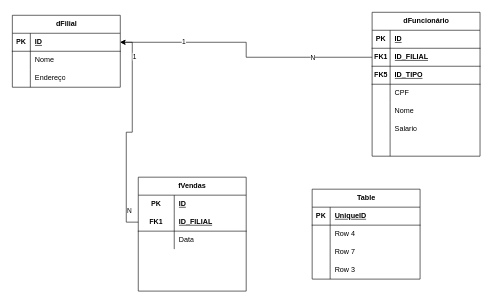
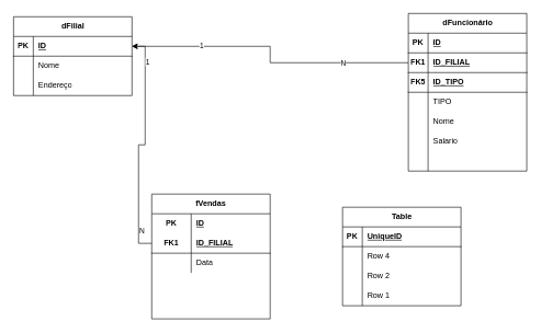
  <mxCell id="0" />
  <mxCell id="1" parent="0" />
  <mxCell id="2" value="dFilial" style="shape=table;startSize=30;container=1;collapsible=1;childLayout=tableLayout;fixedRows=1;rowLines=0;fontStyle=1;align=center;resizeLast=1;html=1;" vertex="1" parent="1"><mxGeometry x="20" y="25" width="180" height="120" as="geometry" /></mxCell>
  <mxCell id="3" value="" style="shape=tableRow;horizontal=0;startSize=0;swimlaneHead=0;swimlaneBody=0;fillColor=none;collapsible=0;dropTarget=0;points=[[0,0.5],[1,0.5]];portConstraint=eastwest;top=0;left=0;right=0;bottom=1;" vertex="1" parent="2"><mxGeometry y="30" width="180" height="30" as="geometry" /></mxCell>
  <mxCell id="4" value="PK" style="shape=partialRectangle;connectable=0;fillColor=none;top=0;left=0;bottom=0;right=0;fontStyle=1;overflow=hidden;whiteSpace=wrap;html=1;" vertex="1" parent="3"><mxGeometry width="30" height="30" as="geometry"><mxRectangle width="30" height="30" as="alternateBounds" /></mxGeometry></mxCell>
  <mxCell id="5" value="ID" style="shape=partialRectangle;connectable=0;fillColor=none;top=0;left=0;bottom=0;right=0;align=left;spacingLeft=6;fontStyle=5;overflow=hidden;whiteSpace=wrap;html=1;" vertex="1" parent="3"><mxGeometry x="30" width="150" height="30" as="geometry"><mxRectangle width="150" height="30" as="alternateBounds" /></mxGeometry></mxCell>
  <mxCell id="6" value="" style="shape=tableRow;horizontal=0;startSize=0;swimlaneHead=0;swimlaneBody=0;fillColor=none;collapsible=0;dropTarget=0;points=[[0,0.5],[1,0.5]];portConstraint=eastwest;top=0;left=0;right=0;bottom=0;" vertex="1" parent="2"><mxGeometry y="60" width="180" height="30" as="geometry" /></mxCell>
  <mxCell id="7" value="" style="shape=partialRectangle;connectable=0;fillColor=none;top=0;left=0;bottom=0;right=0;editable=1;overflow=hidden;whiteSpace=wrap;html=1;" vertex="1" parent="6"><mxGeometry width="30" height="30" as="geometry"><mxRectangle width="30" height="30" as="alternateBounds" /></mxGeometry></mxCell>
  <mxCell id="8" value="Nome" style="shape=partialRectangle;connectable=0;fillColor=none;top=0;left=0;bottom=0;right=0;align=left;spacingLeft=6;overflow=hidden;whiteSpace=wrap;html=1;" vertex="1" parent="6"><mxGeometry x="30" width="150" height="30" as="geometry"><mxRectangle width="150" height="30" as="alternateBounds" /></mxGeometry></mxCell>
  <mxCell id="9" value="" style="shape=tableRow;horizontal=0;startSize=0;swimlaneHead=0;swimlaneBody=0;fillColor=none;collapsible=0;dropTarget=0;points=[[0,0.5],[1,0.5]];portConstraint=eastwest;top=0;left=0;right=0;bottom=0;" vertex="1" parent="2"><mxGeometry y="90" width="180" height="30" as="geometry" /></mxCell>
  <mxCell id="10" value="" style="shape=partialRectangle;connectable=0;fillColor=none;top=0;left=0;bottom=0;right=0;editable=1;overflow=hidden;whiteSpace=wrap;html=1;" vertex="1" parent="9"><mxGeometry width="30" height="30" as="geometry"><mxRectangle width="30" height="30" as="alternateBounds" /></mxGeometry></mxCell>
  <mxCell id="11" value="Endereço" style="shape=partialRectangle;connectable=0;fillColor=none;top=0;left=0;bottom=0;right=0;align=left;spacingLeft=6;overflow=hidden;whiteSpace=wrap;html=1;" vertex="1" parent="9"><mxGeometry x="30" width="150" height="30" as="geometry"><mxRectangle width="150" height="30" as="alternateBounds" /></mxGeometry></mxCell>
  <mxCell id="12" style="edgeStyle=orthogonalEdgeStyle;rounded=0;orthogonalLoop=1;jettySize=auto;html=1;exitX=0;exitY=0.5;exitDx=0;exitDy=0;" edge="1" parent="1" source="19" target="3"><mxGeometry relative="1" as="geometry" /></mxCell>
  <mxCell id="13" value="N" style="edgeLabel;html=1;align=center;verticalAlign=middle;resizable=0;points=[];" vertex="1" connectable="0" parent="12"><mxGeometry x="-0.771" y="-4" relative="1" as="geometry"><mxPoint as="offset" /></mxGeometry></mxCell>
  <mxCell id="14" value="1" style="edgeLabel;html=1;align=center;verticalAlign=middle;resizable=0;points=[];" vertex="1" connectable="0" parent="12"><mxGeometry x="0.757" y="-3" relative="1" as="geometry"><mxPoint as="offset" /></mxGeometry></mxCell>
  <mxCell id="15" value="fVendas" style="shape=table;startSize=30;container=1;collapsible=1;childLayout=tableLayout;fixedRows=1;rowLines=0;fontStyle=1;align=center;resizeLast=1;html=1;whiteSpace=wrap;" vertex="1" parent="1"><mxGeometry x="230" y="295" width="180" height="190" as="geometry"><mxRectangle x="321" y="165" width="80" height="30" as="alternateBounds" /></mxGeometry></mxCell>
  <mxCell id="16" value="" style="shape=tableRow;horizontal=0;startSize=0;swimlaneHead=0;swimlaneBody=0;fillColor=none;collapsible=0;dropTarget=0;points=[[0,0.5],[1,0.5]];portConstraint=eastwest;top=0;left=0;right=0;bottom=0;html=1;" vertex="1" parent="15"><mxGeometry y="30" width="180" height="30" as="geometry" /></mxCell>
  <mxCell id="17" value="PK" style="shape=partialRectangle;connectable=0;fillColor=none;top=0;left=0;bottom=0;right=0;fontStyle=1;overflow=hidden;html=1;whiteSpace=wrap;" vertex="1" parent="16"><mxGeometry width="60" height="30" as="geometry"><mxRectangle width="60" height="30" as="alternateBounds" /></mxGeometry></mxCell>
  <mxCell id="18" value="ID" style="shape=partialRectangle;connectable=0;fillColor=none;top=0;left=0;bottom=0;right=0;align=left;spacingLeft=6;fontStyle=5;overflow=hidden;html=1;whiteSpace=wrap;" vertex="1" parent="16"><mxGeometry x="60" width="120" height="30" as="geometry"><mxRectangle width="120" height="30" as="alternateBounds" /></mxGeometry></mxCell>
  <mxCell id="19" value="" style="shape=tableRow;horizontal=0;startSize=0;swimlaneHead=0;swimlaneBody=0;fillColor=none;collapsible=0;dropTarget=0;points=[[0,0.5],[1,0.5]];portConstraint=eastwest;top=0;left=0;right=0;bottom=1;html=1;" vertex="1" parent="15"><mxGeometry y="60" width="180" height="30" as="geometry" /></mxCell>
  <mxCell id="20" value="FK1" style="shape=partialRectangle;connectable=0;fillColor=none;top=0;left=0;bottom=0;right=0;fontStyle=1;overflow=hidden;html=1;whiteSpace=wrap;" vertex="1" parent="19"><mxGeometry width="60" height="30" as="geometry"><mxRectangle width="60" height="30" as="alternateBounds" /></mxGeometry></mxCell>
  <mxCell id="21" value="ID_FILIAL" style="shape=partialRectangle;connectable=0;fillColor=none;top=0;left=0;bottom=0;right=0;align=left;spacingLeft=6;fontStyle=5;overflow=hidden;html=1;whiteSpace=wrap;" vertex="1" parent="19"><mxGeometry x="60" width="120" height="30" as="geometry"><mxRectangle width="120" height="30" as="alternateBounds" /></mxGeometry></mxCell>
  <mxCell id="22" value="" style="shape=tableRow;horizontal=0;startSize=0;swimlaneHead=0;swimlaneBody=0;fillColor=none;collapsible=0;dropTarget=0;points=[[0,0.5],[1,0.5]];portConstraint=eastwest;top=0;left=0;right=0;bottom=0;html=1;" vertex="1" parent="15"><mxGeometry y="90" width="180" height="30" as="geometry" /></mxCell>
  <mxCell id="23" value="" style="shape=partialRectangle;connectable=0;fillColor=none;top=0;left=0;bottom=0;right=0;editable=1;overflow=hidden;html=1;whiteSpace=wrap;" vertex="1" parent="22"><mxGeometry width="60" height="30" as="geometry"><mxRectangle width="60" height="30" as="alternateBounds" /></mxGeometry></mxCell>
  <mxCell id="24" value="Data" style="shape=partialRectangle;connectable=0;fillColor=none;top=0;left=0;bottom=0;right=0;align=left;spacingLeft=6;overflow=hidden;html=1;whiteSpace=wrap;" vertex="1" parent="22"><mxGeometry x="60" width="120" height="30" as="geometry"><mxRectangle width="120" height="30" as="alternateBounds" /></mxGeometry></mxCell>
  <mxCell id="25" value="dFuncionário" style="shape=table;startSize=30;container=1;collapsible=1;childLayout=tableLayout;fixedRows=1;rowLines=0;fontStyle=1;align=center;resizeLast=1;html=1;" vertex="1" parent="1"><mxGeometry x="620" y="20" width="180" height="240" as="geometry" /></mxCell>
  <mxCell id="26" style="shape=tableRow;horizontal=0;startSize=0;swimlaneHead=0;swimlaneBody=0;fillColor=none;collapsible=0;dropTarget=0;points=[[0,0.5],[1,0.5]];portConstraint=eastwest;top=0;left=0;right=0;bottom=1;" vertex="1" parent="25"><mxGeometry y="30" width="180" height="30" as="geometry" /></mxCell>
  <mxCell id="27" value="PK" style="shape=partialRectangle;connectable=0;fillColor=none;top=0;left=0;bottom=0;right=0;fontStyle=1;overflow=hidden;whiteSpace=wrap;html=1;" vertex="1" parent="26"><mxGeometry width="30" height="30" as="geometry"><mxRectangle width="30" height="30" as="alternateBounds" /></mxGeometry></mxCell>
  <mxCell id="28" value="ID" style="shape=partialRectangle;connectable=0;fillColor=none;top=0;left=0;bottom=0;right=0;align=left;spacingLeft=6;fontStyle=5;overflow=hidden;whiteSpace=wrap;html=1;" vertex="1" parent="26"><mxGeometry x="30" width="150" height="30" as="geometry"><mxRectangle width="150" height="30" as="alternateBounds" /></mxGeometry></mxCell>
  <mxCell id="29" value="" style="shape=tableRow;horizontal=0;startSize=0;swimlaneHead=0;swimlaneBody=0;fillColor=none;collapsible=0;dropTarget=0;points=[[0,0.5],[1,0.5]];portConstraint=eastwest;top=0;left=0;right=0;bottom=1;" vertex="1" parent="25"><mxGeometry y="60" width="180" height="30" as="geometry" /></mxCell>
  <mxCell id="30" value="FK1" style="shape=partialRectangle;connectable=0;fillColor=none;top=0;left=0;bottom=0;right=0;fontStyle=1;overflow=hidden;whiteSpace=wrap;html=1;" vertex="1" parent="29"><mxGeometry width="30" height="30" as="geometry"><mxRectangle width="30" height="30" as="alternateBounds" /></mxGeometry></mxCell>
  <mxCell id="31" value="ID_FILIAL" style="shape=partialRectangle;connectable=0;fillColor=none;top=0;left=0;bottom=0;right=0;align=left;spacingLeft=6;fontStyle=5;overflow=hidden;whiteSpace=wrap;html=1;" vertex="1" parent="29"><mxGeometry x="30" width="150" height="30" as="geometry"><mxRectangle width="150" height="30" as="alternateBounds" /></mxGeometry></mxCell>
  <mxCell id="32" style="shape=tableRow;horizontal=0;startSize=0;swimlaneHead=0;swimlaneBody=0;fillColor=none;collapsible=0;dropTarget=0;points=[[0,0.5],[1,0.5]];portConstraint=eastwest;top=0;left=0;right=0;bottom=1;" vertex="1" parent="25"><mxGeometry y="90" width="180" height="30" as="geometry" /></mxCell>
  <mxCell id="33" value="FK5" style="shape=partialRectangle;connectable=0;fillColor=none;top=0;left=0;bottom=0;right=0;fontStyle=1;overflow=hidden;whiteSpace=wrap;html=1;" vertex="1" parent="32"><mxGeometry width="30" height="30" as="geometry"><mxRectangle width="30" height="30" as="alternateBounds" /></mxGeometry></mxCell>
  <mxCell id="34" value="ID_TIPO" style="shape=partialRectangle;connectable=0;fillColor=none;top=0;left=0;bottom=0;right=0;align=left;spacingLeft=6;fontStyle=5;overflow=hidden;whiteSpace=wrap;html=1;" vertex="1" parent="32"><mxGeometry x="30" width="150" height="30" as="geometry"><mxRectangle width="150" height="30" as="alternateBounds" /></mxGeometry></mxCell>
  <mxCell id="35" value="" style="shape=tableRow;horizontal=0;startSize=0;swimlaneHead=0;swimlaneBody=0;fillColor=none;collapsible=0;dropTarget=0;points=[[0,0.5],[1,0.5]];portConstraint=eastwest;top=0;left=0;right=0;bottom=0;" vertex="1" parent="25"><mxGeometry y="120" width="180" height="30" as="geometry" /></mxCell>
  <mxCell id="36" value="" style="shape=partialRectangle;connectable=0;fillColor=none;top=0;left=0;bottom=0;right=0;editable=1;overflow=hidden;whiteSpace=wrap;html=1;" vertex="1" parent="35"><mxGeometry width="30" height="30" as="geometry"><mxRectangle width="30" height="30" as="alternateBounds" /></mxGeometry></mxCell>
- <mxCell id="37" value="CPF" style="shape=partialRectangle;connectable=0;fillColor=none;top=0;left=0;bottom=0;right=0;align=left;spacingLeft=6;overflow=hidden;whiteSpace=wrap;html=1;" vertex="1" parent="35"><mxGeometry x="30" width="150" height="30" as="geometry"><mxRectangle width="150" height="30" as="alternateBounds" /></mxGeometry></mxCell>
+ <mxCell id="37" value="TIPO" style="shape=partialRectangle;connectable=0;fillColor=none;top=0;left=0;bottom=0;right=0;align=left;spacingLeft=6;overflow=hidden;whiteSpace=wrap;html=1;" vertex="1" parent="35"><mxGeometry x="30" width="150" height="30" as="geometry"><mxRectangle width="150" height="30" as="alternateBounds" /></mxGeometry></mxCell>
  <mxCell id="38" value="" style="shape=tableRow;horizontal=0;startSize=0;swimlaneHead=0;swimlaneBody=0;fillColor=none;collapsible=0;dropTarget=0;points=[[0,0.5],[1,0.5]];portConstraint=eastwest;top=0;left=0;right=0;bottom=0;" vertex="1" parent="25"><mxGeometry y="150" width="180" height="30" as="geometry" /></mxCell>
  <mxCell id="39" value="" style="shape=partialRectangle;connectable=0;fillColor=none;top=0;left=0;bottom=0;right=0;editable=1;overflow=hidden;whiteSpace=wrap;html=1;" vertex="1" parent="38"><mxGeometry width="30" height="30" as="geometry"><mxRectangle width="30" height="30" as="alternateBounds" /></mxGeometry></mxCell>
  <mxCell id="40" value="Nome" style="shape=partialRectangle;connectable=0;fillColor=none;top=0;left=0;bottom=0;right=0;align=left;spacingLeft=6;overflow=hidden;whiteSpace=wrap;html=1;" vertex="1" parent="38"><mxGeometry x="30" width="150" height="30" as="geometry"><mxRectangle width="150" height="30" as="alternateBounds" /></mxGeometry></mxCell>
  <mxCell id="41" value="" style="shape=tableRow;horizontal=0;startSize=0;swimlaneHead=0;swimlaneBody=0;fillColor=none;collapsible=0;dropTarget=0;points=[[0,0.5],[1,0.5]];portConstraint=eastwest;top=0;left=0;right=0;bottom=0;" vertex="1" parent="25"><mxGeometry y="180" width="180" height="30" as="geometry" /></mxCell>
  <mxCell id="42" value="" style="shape=partialRectangle;connectable=0;fillColor=none;top=0;left=0;bottom=0;right=0;editable=1;overflow=hidden;whiteSpace=wrap;html=1;" vertex="1" parent="41"><mxGeometry width="30" height="30" as="geometry"><mxRectangle width="30" height="30" as="alternateBounds" /></mxGeometry></mxCell>
  <mxCell id="43" value="Salario" style="shape=partialRectangle;connectable=0;fillColor=none;top=0;left=0;bottom=0;right=0;align=left;spacingLeft=6;overflow=hidden;whiteSpace=wrap;html=1;" vertex="1" parent="41"><mxGeometry x="30" width="150" height="30" as="geometry"><mxRectangle width="150" height="30" as="alternateBounds" /></mxGeometry></mxCell>
  <mxCell id="44" style="shape=tableRow;horizontal=0;startSize=0;swimlaneHead=0;swimlaneBody=0;fillColor=none;collapsible=0;dropTarget=0;points=[[0,0.5],[1,0.5]];portConstraint=eastwest;top=0;left=0;right=0;bottom=0;" vertex="1" parent="25"><mxGeometry y="210" width="180" height="30" as="geometry" /></mxCell>
  <mxCell id="45" style="shape=partialRectangle;connectable=0;fillColor=none;top=0;left=0;bottom=0;right=0;editable=1;overflow=hidden;whiteSpace=wrap;html=1;" vertex="1" parent="44"><mxGeometry width="30" height="30" as="geometry"><mxRectangle width="30" height="30" as="alternateBounds" /></mxGeometry></mxCell>
  <mxCell id="46" style="shape=partialRectangle;connectable=0;fillColor=none;top=0;left=0;bottom=0;right=0;align=left;spacingLeft=6;overflow=hidden;whiteSpace=wrap;html=1;" vertex="1" parent="44"><mxGeometry x="30" width="150" height="30" as="geometry"><mxRectangle width="150" height="30" as="alternateBounds" /></mxGeometry></mxCell>
  <mxCell id="47" style="edgeStyle=orthogonalEdgeStyle;rounded=0;orthogonalLoop=1;jettySize=auto;html=1;exitX=0;exitY=0.5;exitDx=0;exitDy=0;" edge="1" parent="1" source="29" target="3"><mxGeometry relative="1" as="geometry" /></mxCell>
  <mxCell id="48" value="1" style="edgeLabel;html=1;align=center;verticalAlign=middle;resizable=0;points=[];" vertex="1" connectable="0" parent="47"><mxGeometry x="0.528" y="-1" relative="1" as="geometry"><mxPoint as="offset" /></mxGeometry></mxCell>
  <mxCell id="49" value="N" style="edgeLabel;html=1;align=center;verticalAlign=middle;resizable=0;points=[];" vertex="1" connectable="0" parent="47"><mxGeometry x="-0.551" relative="1" as="geometry"><mxPoint as="offset" /></mxGeometry></mxCell>
  <mxCell id="50" value="Table" style="shape=table;startSize=30;container=1;collapsible=1;childLayout=tableLayout;fixedRows=1;rowLines=0;fontStyle=1;align=center;resizeLast=1;html=1;" vertex="1" parent="1"><mxGeometry x="520" y="315" width="180" height="150" as="geometry" /></mxCell>
  <mxCell id="51" value="" style="shape=tableRow;horizontal=0;startSize=0;swimlaneHead=0;swimlaneBody=0;fillColor=none;collapsible=0;dropTarget=0;points=[[0,0.5],[1,0.5]];portConstraint=eastwest;top=0;left=0;right=0;bottom=1;" vertex="1" parent="50"><mxGeometry y="30" width="180" height="30" as="geometry" /></mxCell>
  <mxCell id="52" value="PK" style="shape=partialRectangle;connectable=0;fillColor=none;top=0;left=0;bottom=0;right=0;fontStyle=1;overflow=hidden;whiteSpace=wrap;html=1;" vertex="1" parent="51"><mxGeometry width="30" height="30" as="geometry"><mxRectangle width="30" height="30" as="alternateBounds" /></mxGeometry></mxCell>
  <mxCell id="53" value="UniqueID" style="shape=partialRectangle;connectable=0;fillColor=none;top=0;left=0;bottom=0;right=0;align=left;spacingLeft=6;fontStyle=5;overflow=hidden;whiteSpace=wrap;html=1;" vertex="1" parent="51"><mxGeometry x="30" width="150" height="30" as="geometry"><mxRectangle width="150" height="30" as="alternateBounds" /></mxGeometry></mxCell>
  <mxCell id="54" value="" style="shape=tableRow;horizontal=0;startSize=0;swimlaneHead=0;swimlaneBody=0;fillColor=none;collapsible=0;dropTarget=0;points=[[0,0.5],[1,0.5]];portConstraint=eastwest;top=0;left=0;right=0;bottom=0;" vertex="1" parent="50"><mxGeometry y="60" width="180" height="30" as="geometry" /></mxCell>
  <mxCell id="55" value="" style="shape=partialRectangle;connectable=0;fillColor=none;top=0;left=0;bottom=0;right=0;editable=1;overflow=hidden;whiteSpace=wrap;html=1;" vertex="1" parent="54"><mxGeometry width="30" height="30" as="geometry"><mxRectangle width="30" height="30" as="alternateBounds" /></mxGeometry></mxCell>
  <mxCell id="56" value="Row 4" style="shape=partialRectangle;connectable=0;fillColor=none;top=0;left=0;bottom=0;right=0;align=left;spacingLeft=6;overflow=hidden;whiteSpace=wrap;html=1;" vertex="1" parent="54"><mxGeometry x="30" width="150" height="30" as="geometry"><mxRectangle width="150" height="30" as="alternateBounds" /></mxGeometry></mxCell>
  <mxCell id="57" value="" style="shape=tableRow;horizontal=0;startSize=0;swimlaneHead=0;swimlaneBody=0;fillColor=none;collapsible=0;dropTarget=0;points=[[0,0.5],[1,0.5]];portConstraint=eastwest;top=0;left=0;right=0;bottom=0;" vertex="1" parent="50"><mxGeometry y="90" width="180" height="30" as="geometry" /></mxCell>
  <mxCell id="58" value="" style="shape=partialRectangle;connectable=0;fillColor=none;top=0;left=0;bottom=0;right=0;editable=1;overflow=hidden;whiteSpace=wrap;html=1;" vertex="1" parent="57"><mxGeometry width="30" height="30" as="geometry"><mxRectangle width="30" height="30" as="alternateBounds" /></mxGeometry></mxCell>
- <mxCell id="59" value="Row 7" style="shape=partialRectangle;connectable=0;fillColor=none;top=0;left=0;bottom=0;right=0;align=left;spacingLeft=6;overflow=hidden;whiteSpace=wrap;html=1;" vertex="1" parent="57"><mxGeometry x="30" width="150" height="30" as="geometry"><mxRectangle width="150" height="30" as="alternateBounds" /></mxGeometry></mxCell>
+ <mxCell id="59" value="Row 2" style="shape=partialRectangle;connectable=0;fillColor=none;top=0;left=0;bottom=0;right=0;align=left;spacingLeft=6;overflow=hidden;whiteSpace=wrap;html=1;" vertex="1" parent="57"><mxGeometry x="30" width="150" height="30" as="geometry"><mxRectangle width="150" height="30" as="alternateBounds" /></mxGeometry></mxCell>
  <mxCell id="60" value="" style="shape=tableRow;horizontal=0;startSize=0;swimlaneHead=0;swimlaneBody=0;fillColor=none;collapsible=0;dropTarget=0;points=[[0,0.5],[1,0.5]];portConstraint=eastwest;top=0;left=0;right=0;bottom=0;" vertex="1" parent="50"><mxGeometry y="120" width="180" height="30" as="geometry" /></mxCell>
  <mxCell id="61" value="" style="shape=partialRectangle;connectable=0;fillColor=none;top=0;left=0;bottom=0;right=0;editable=1;overflow=hidden;whiteSpace=wrap;html=1;" vertex="1" parent="60"><mxGeometry width="30" height="30" as="geometry"><mxRectangle width="30" height="30" as="alternateBounds" /></mxGeometry></mxCell>
- <mxCell id="62" value="Row 3" style="shape=partialRectangle;connectable=0;fillColor=none;top=0;left=0;bottom=0;right=0;align=left;spacingLeft=6;overflow=hidden;whiteSpace=wrap;html=1;" vertex="1" parent="60"><mxGeometry x="30" width="150" height="30" as="geometry"><mxRectangle width="150" height="30" as="alternateBounds" /></mxGeometry></mxCell>
+ <mxCell id="62" value="Row 1" style="shape=partialRectangle;connectable=0;fillColor=none;top=0;left=0;bottom=0;right=0;align=left;spacingLeft=6;overflow=hidden;whiteSpace=wrap;html=1;" vertex="1" parent="60"><mxGeometry x="30" width="150" height="30" as="geometry"><mxRectangle width="150" height="30" as="alternateBounds" /></mxGeometry></mxCell>
